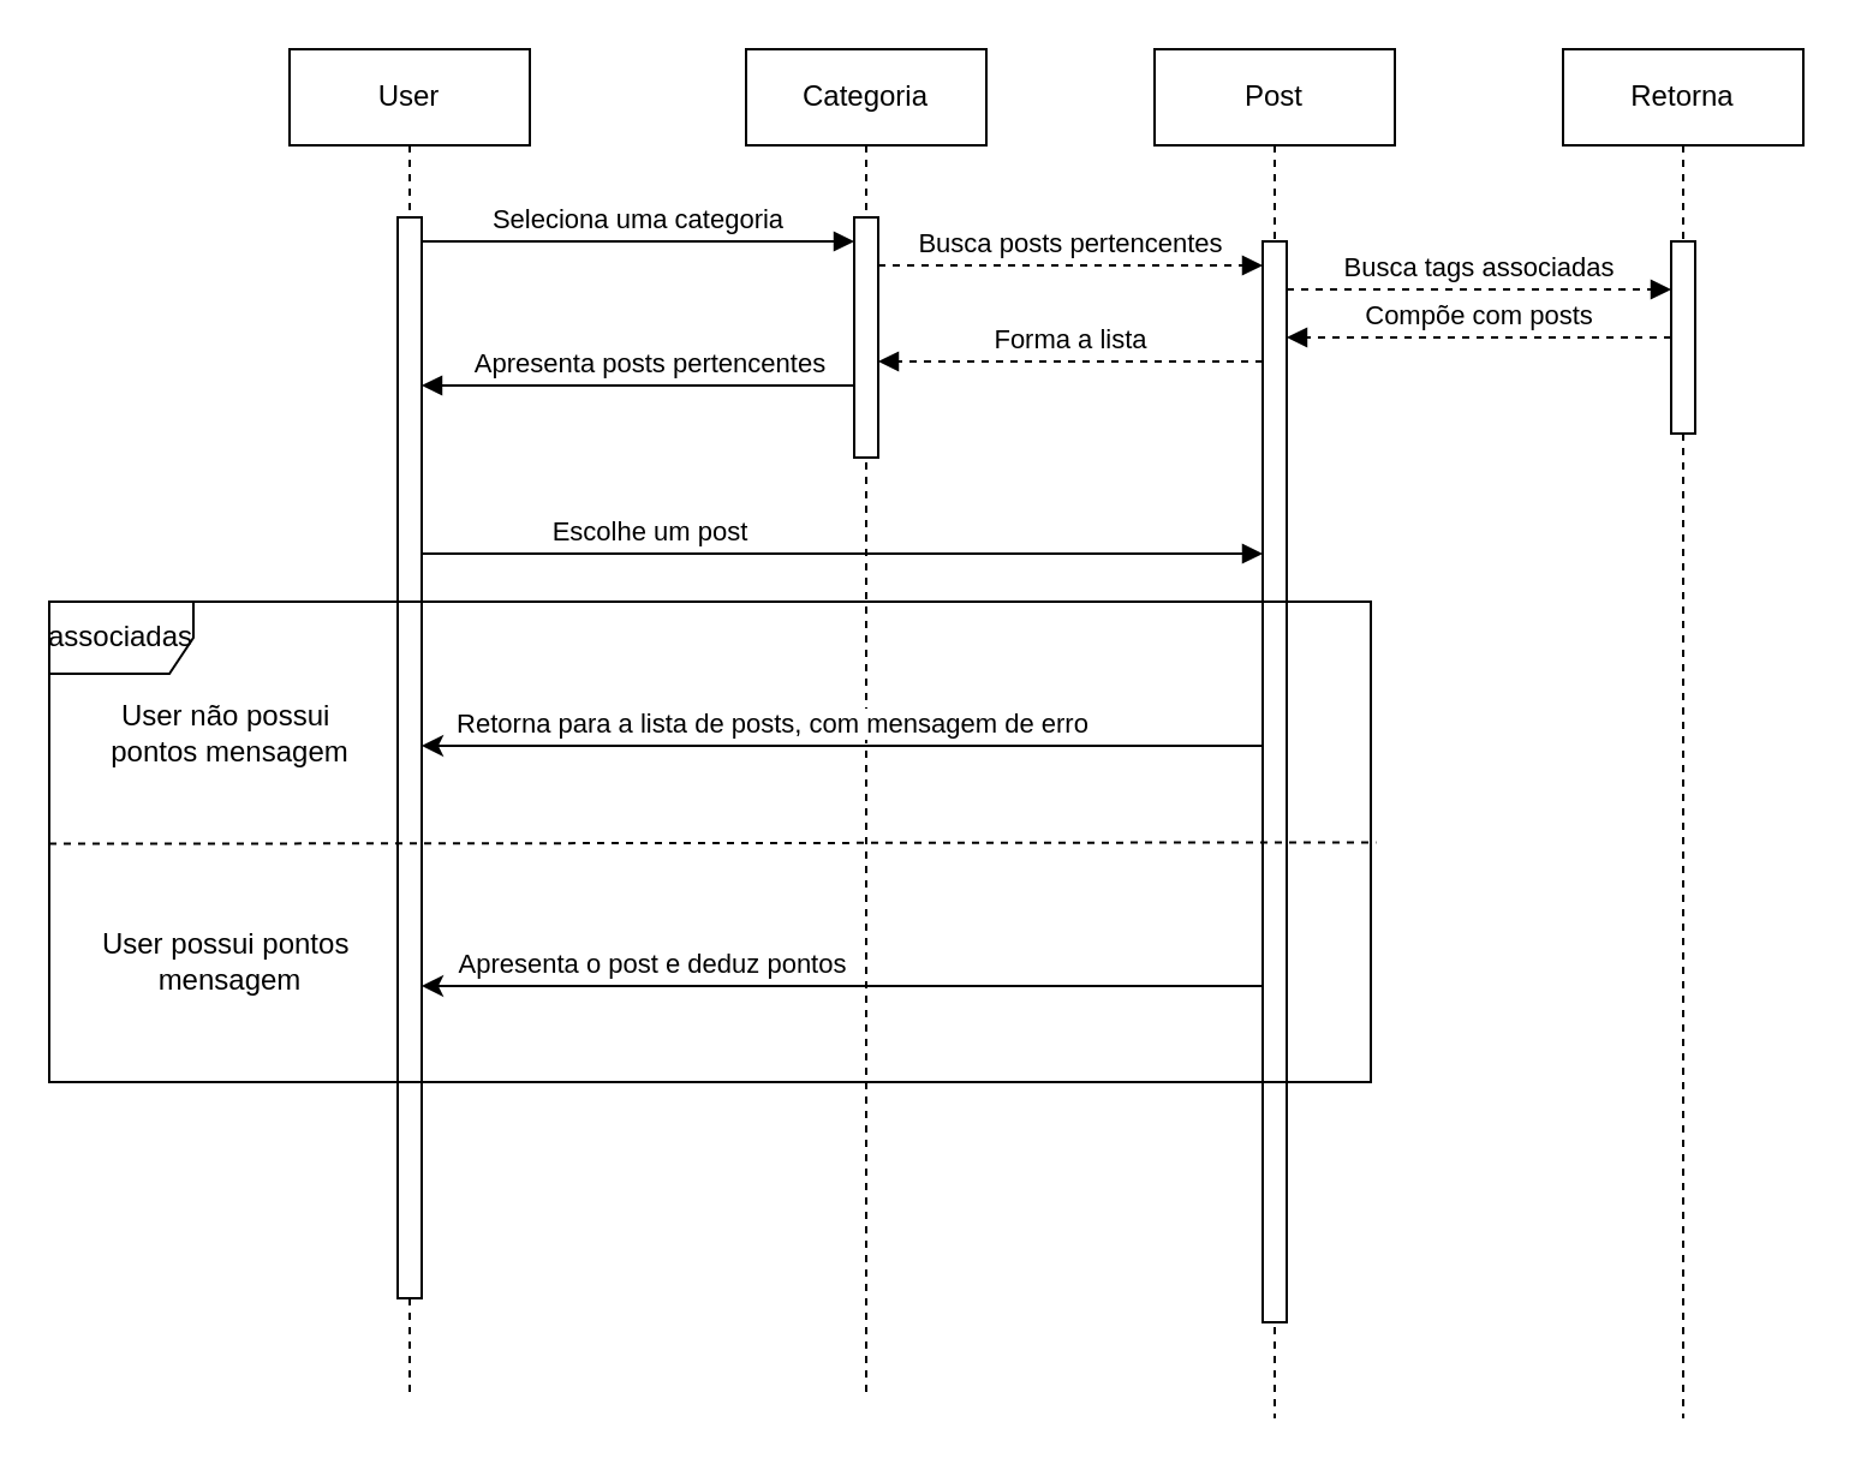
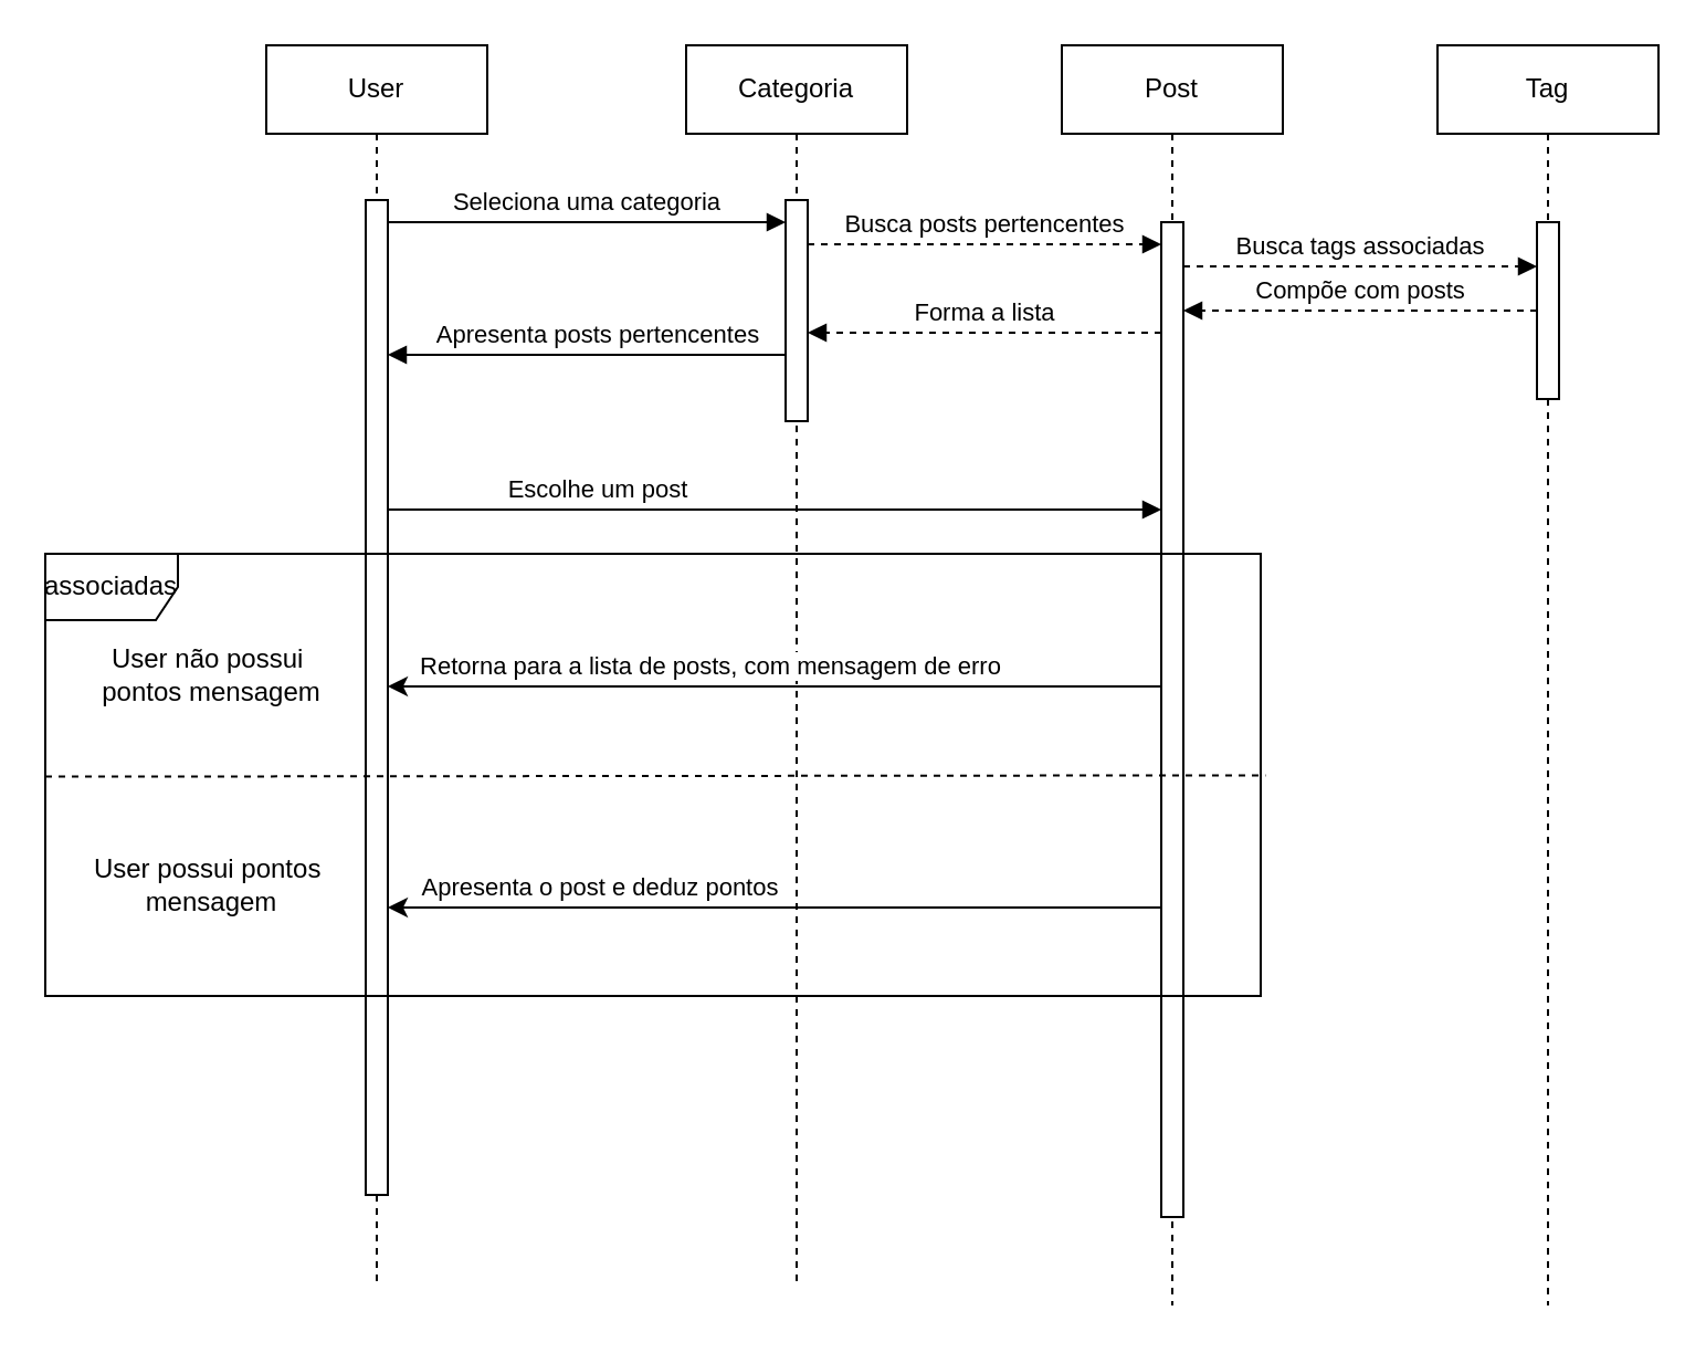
  <mxCell id="0" />
  <mxCell id="1" parent="0" />
  <mxCell id="2" value="User" style="shape=umlLifeline;perimeter=lifelinePerimeter;whiteSpace=wrap;html=1;container=0;dropTarget=0;collapsible=0;recursiveResize=0;outlineConnect=0;portConstraint=eastwest;newEdgeStyle={&quot;edgeStyle&quot;:&quot;elbowEdgeStyle&quot;,&quot;elbow&quot;:&quot;vertical&quot;,&quot;curved&quot;:0,&quot;rounded&quot;:0};" parent="1" vertex="1"><mxGeometry x="120" y="20" width="100" height="560" as="geometry" /></mxCell>
  <mxCell id="3" value="" style="html=1;points=[];perimeter=orthogonalPerimeter;outlineConnect=0;targetShapes=umlLifeline;portConstraint=eastwest;newEdgeStyle={&quot;edgeStyle&quot;:&quot;elbowEdgeStyle&quot;,&quot;elbow&quot;:&quot;vertical&quot;,&quot;curved&quot;:0,&quot;rounded&quot;:0};" parent="2" vertex="1"><mxGeometry x="45" y="70" width="10" height="450" as="geometry" /></mxCell>
  <mxCell id="4" value="Categoria" style="shape=umlLifeline;perimeter=lifelinePerimeter;whiteSpace=wrap;html=1;container=0;dropTarget=0;collapsible=0;recursiveResize=0;outlineConnect=0;portConstraint=eastwest;newEdgeStyle={&quot;edgeStyle&quot;:&quot;elbowEdgeStyle&quot;,&quot;elbow&quot;:&quot;vertical&quot;,&quot;curved&quot;:0,&quot;rounded&quot;:0};" parent="1" vertex="1"><mxGeometry x="310" y="20" width="100" height="560" as="geometry" /></mxCell>
  <mxCell id="5" value="" style="html=1;points=[];perimeter=orthogonalPerimeter;outlineConnect=0;targetShapes=umlLifeline;portConstraint=eastwest;newEdgeStyle={&quot;edgeStyle&quot;:&quot;elbowEdgeStyle&quot;,&quot;elbow&quot;:&quot;vertical&quot;,&quot;curved&quot;:0,&quot;rounded&quot;:0};" parent="4" vertex="1"><mxGeometry x="45" y="70" width="10" height="100" as="geometry" /></mxCell>
  <mxCell id="6" value="Seleciona uma categoria" style="html=1;verticalAlign=bottom;endArrow=block;edgeStyle=elbowEdgeStyle;elbow=horizontal;curved=0;rounded=0;" parent="1" source="3" target="5" edge="1"><mxGeometry relative="1" as="geometry"><mxPoint x="285" y="110" as="sourcePoint" /><Array as="points"><mxPoint x="270" y="100" /></Array></mxGeometry></mxCell>
  <mxCell id="7" value="Apresenta posts pertencentes" style="html=1;verticalAlign=bottom;endArrow=block;edgeStyle=elbowEdgeStyle;elbow=vertical;curved=0;rounded=0;" parent="1" target="3" edge="1"><mxGeometry x="-0.056" relative="1" as="geometry"><mxPoint x="355" y="160" as="sourcePoint" /><Array as="points"><mxPoint x="290" y="160" /></Array><mxPoint x="180" y="160" as="targetPoint" /><mxPoint as="offset" /></mxGeometry></mxCell>
  <mxCell id="8" value="Post" style="shape=umlLifeline;perimeter=lifelinePerimeter;whiteSpace=wrap;html=1;container=0;dropTarget=0;collapsible=0;recursiveResize=0;outlineConnect=0;portConstraint=eastwest;newEdgeStyle={&quot;edgeStyle&quot;:&quot;elbowEdgeStyle&quot;,&quot;elbow&quot;:&quot;vertical&quot;,&quot;curved&quot;:0,&quot;rounded&quot;:0};" vertex="1" parent="1"><mxGeometry x="480" y="20" width="100" height="570" as="geometry" /></mxCell>
  <mxCell id="9" value="" style="html=1;points=[];perimeter=orthogonalPerimeter;outlineConnect=0;targetShapes=umlLifeline;portConstraint=eastwest;newEdgeStyle={&quot;edgeStyle&quot;:&quot;elbowEdgeStyle&quot;,&quot;elbow&quot;:&quot;vertical&quot;,&quot;curved&quot;:0,&quot;rounded&quot;:0};" vertex="1" parent="8"><mxGeometry x="45" y="80" width="10" height="450" as="geometry" /></mxCell>
  <mxCell id="10" value="Busca posts pertencentes" style="html=1;verticalAlign=bottom;endArrow=block;edgeStyle=elbowEdgeStyle;elbow=horizontal;curved=0;rounded=0;dashed=1;" edge="1" parent="1" target="9"><mxGeometry relative="1" as="geometry"><mxPoint x="365" y="110" as="sourcePoint" /><Array as="points"><mxPoint x="470" y="110" /></Array><mxPoint x="530" y="110" as="targetPoint" /></mxGeometry></mxCell>
  <mxCell id="11" value="Forma a lista" style="html=1;verticalAlign=bottom;endArrow=block;edgeStyle=elbowEdgeStyle;elbow=vertical;curved=0;rounded=0;dashed=1;" edge="1" parent="1"><mxGeometry relative="1" as="geometry"><mxPoint x="525" y="150" as="sourcePoint" /><Array as="points"><mxPoint x="460" y="150" /></Array><mxPoint x="365" y="150" as="targetPoint" /></mxGeometry></mxCell>
- <mxCell id="12" value="Retorna" style="shape=umlLifeline;perimeter=lifelinePerimeter;whiteSpace=wrap;html=1;container=0;dropTarget=0;collapsible=0;recursiveResize=0;outlineConnect=0;portConstraint=eastwest;newEdgeStyle={&quot;edgeStyle&quot;:&quot;elbowEdgeStyle&quot;,&quot;elbow&quot;:&quot;vertical&quot;,&quot;curved&quot;:0,&quot;rounded&quot;:0};" vertex="1" parent="1"><mxGeometry x="650" y="20" width="100" height="570" as="geometry" /></mxCell>
+ <mxCell id="12" value="Tag" style="shape=umlLifeline;perimeter=lifelinePerimeter;whiteSpace=wrap;html=1;container=0;dropTarget=0;collapsible=0;recursiveResize=0;outlineConnect=0;portConstraint=eastwest;newEdgeStyle={&quot;edgeStyle&quot;:&quot;elbowEdgeStyle&quot;,&quot;elbow&quot;:&quot;vertical&quot;,&quot;curved&quot;:0,&quot;rounded&quot;:0};" vertex="1" parent="1"><mxGeometry x="650" y="20" width="100" height="570" as="geometry" /></mxCell>
  <mxCell id="13" value="" style="html=1;points=[];perimeter=orthogonalPerimeter;outlineConnect=0;targetShapes=umlLifeline;portConstraint=eastwest;newEdgeStyle={&quot;edgeStyle&quot;:&quot;elbowEdgeStyle&quot;,&quot;elbow&quot;:&quot;vertical&quot;,&quot;curved&quot;:0,&quot;rounded&quot;:0};" vertex="1" parent="12"><mxGeometry x="45" y="80" width="10" height="80" as="geometry" /></mxCell>
  <mxCell id="14" value="Busca tags associadas" style="html=1;verticalAlign=bottom;endArrow=block;edgeStyle=elbowEdgeStyle;elbow=horizontal;curved=0;rounded=0;dashed=1;" edge="1" parent="1" source="9" target="13"><mxGeometry relative="1" as="geometry"><mxPoint x="540" y="120" as="sourcePoint" /><Array as="points"><mxPoint x="645" y="120" /></Array><mxPoint x="700" y="120" as="targetPoint" /></mxGeometry></mxCell>
  <mxCell id="15" value="Compõe com posts" style="html=1;verticalAlign=bottom;endArrow=block;edgeStyle=elbowEdgeStyle;elbow=vertical;curved=0;rounded=0;dashed=1;" edge="1" parent="1" source="13" target="9"><mxGeometry relative="1" as="geometry"><mxPoint x="535" y="160" as="sourcePoint" /><Array as="points"><mxPoint x="610" y="140" /></Array><mxPoint x="375" y="160" as="targetPoint" /></mxGeometry></mxCell>
  <mxCell id="16" value="Escolhe um post" style="html=1;verticalAlign=bottom;endArrow=block;edgeStyle=elbowEdgeStyle;elbow=horizontal;curved=0;rounded=0;" edge="1" parent="1" source="3" target="9"><mxGeometry x="-0.457" relative="1" as="geometry"><mxPoint x="190" y="220" as="sourcePoint" /><Array as="points"><mxPoint x="285" y="230" /></Array><mxPoint x="370" y="220" as="targetPoint" /><mxPoint as="offset" /></mxGeometry></mxCell>
  <mxCell id="17" value="associadas" style="shape=umlFrame;whiteSpace=wrap;html=1;pointerEvents=0;" vertex="1" parent="1"><mxGeometry x="20" y="250" width="550" height="200" as="geometry" /></mxCell>
  <mxCell id="18" value="" style="edgeStyle=none;orthogonalLoop=1;jettySize=auto;html=1;rounded=0;exitX=0;exitY=0.504;exitDx=0;exitDy=0;exitPerimeter=0;entryX=1.004;entryY=0.501;entryDx=0;entryDy=0;entryPerimeter=0;endArrow=none;startFill=0;dashed=1;" edge="1" parent="1" source="17" target="17"><mxGeometry width="100" relative="1" as="geometry"><mxPoint x="-10" y="510" as="sourcePoint" /><mxPoint x="90" y="510" as="targetPoint" /><Array as="points" /></mxGeometry></mxCell>
  <mxCell id="19" value="User possui pontos&amp;nbsp;&lt;div&gt;mensagem&lt;/div&gt;" style="text;html=1;align=center;verticalAlign=middle;resizable=0;points=[];autosize=1;strokeColor=none;fillColor=none;" vertex="1" parent="1"><mxGeometry x="30" y="380" width="130" height="40" as="geometry" /></mxCell>
  <mxCell id="20" value="User não possui&amp;nbsp;&lt;div&gt;pontos&amp;nbsp;&lt;span style=&quot;background-color: transparent; color: light-dark(rgb(0, 0, 0), rgb(255, 255, 255));&quot;&gt;mensagem&lt;/span&gt;&lt;/div&gt;" style="text;html=1;align=center;verticalAlign=middle;resizable=0;points=[];autosize=1;strokeColor=none;fillColor=none;" vertex="1" parent="1"><mxGeometry x="35" y="285" width="120" height="40" as="geometry" /></mxCell>
  <mxCell id="21" style="edgeStyle=elbowEdgeStyle;rounded=0;orthogonalLoop=1;jettySize=auto;html=1;elbow=vertical;curved=0;" edge="1" parent="1"><mxGeometry relative="1" as="geometry"><mxPoint x="525" y="310" as="sourcePoint" /><mxPoint x="175" y="310" as="targetPoint" /><Array as="points"><mxPoint x="350" y="310" /></Array></mxGeometry></mxCell>
  <mxCell id="22" value="Retorna para a lista de posts, com mensagem de erro" style="edgeLabel;html=1;align=center;verticalAlign=middle;resizable=0;points=[];" vertex="1" connectable="0" parent="21"><mxGeometry x="0.342" relative="1" as="geometry"><mxPoint x="30" y="-10" as="offset" /></mxGeometry></mxCell>
  <mxCell id="23" style="edgeStyle=elbowEdgeStyle;rounded=0;orthogonalLoop=1;jettySize=auto;html=1;elbow=horizontal;curved=0;" edge="1" parent="1" source="9" target="3"><mxGeometry relative="1" as="geometry"><Array as="points"><mxPoint x="350" y="410" /></Array></mxGeometry></mxCell>
  <mxCell id="24" value="Apresenta o post e deduz pontos" style="edgeLabel;html=1;align=center;verticalAlign=middle;resizable=0;points=[];" vertex="1" connectable="0" parent="23"><mxGeometry x="0.041" relative="1" as="geometry"><mxPoint x="-73" y="-10" as="offset" /></mxGeometry></mxCell>
